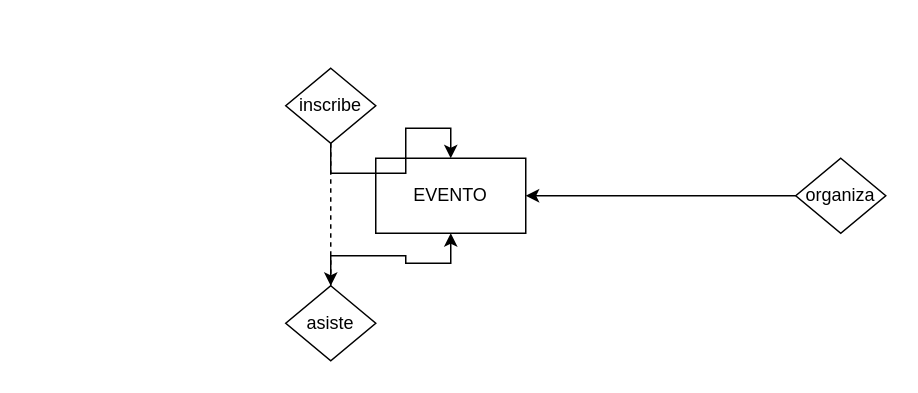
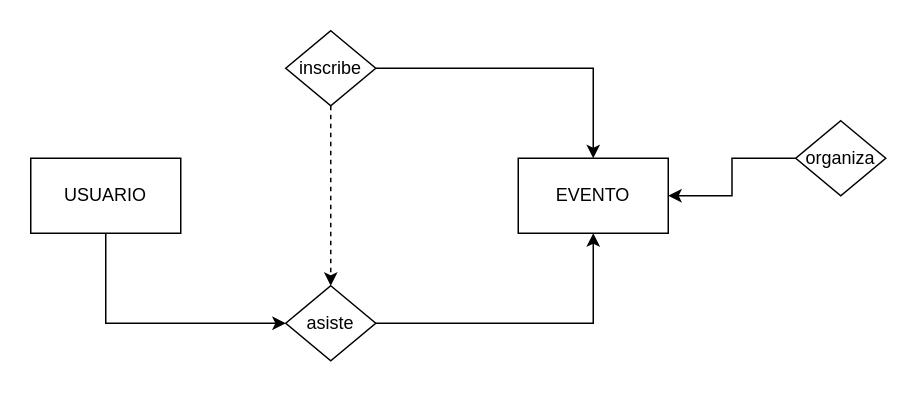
  <mxCell id="0" />
  <mxCell id="1" parent="0" />
- <mxCell id="4" value="EVENTO" style="html=1;dashed=0;whiteSpace=wrap;" vertex="1" parent="1"><mxGeometry x="250" y="105" width="100" height="50" as="geometry" /></mxCell>
+ <mxCell id="2" style="edgeStyle=orthogonalEdgeStyle;rounded=0;orthogonalLoop=1;jettySize=auto;html=1;entryX=0;entryY=0.5;entryDx=0;entryDy=0;" edge="1" parent="1" source="3" target="11"><mxGeometry relative="1" as="geometry"><mxPoint x="130" y="230" as="targetPoint" /><Array as="points"><mxPoint x="70" y="215" /></Array></mxGeometry></mxCell>
+ <mxCell id="3" value="USUARIO" style="html=1;dashed=0;whiteSpace=wrap;" vertex="1" parent="1"><mxGeometry x="20" y="105" width="100" height="50" as="geometry" /></mxCell>
+ <mxCell id="4" value="EVENTO" style="html=1;dashed=0;whiteSpace=wrap;" vertex="1" parent="1"><mxGeometry x="345" y="105" width="100" height="50" as="geometry" /></mxCell>
  <mxCell id="5" style="edgeStyle=orthogonalEdgeStyle;rounded=0;orthogonalLoop=1;jettySize=auto;html=1;entryX=0.5;entryY=0;entryDx=0;entryDy=0;" edge="1" parent="1" source="7" target="4"><mxGeometry relative="1" as="geometry"><mxPoint x="400" y="45" as="targetPoint" /></mxGeometry></mxCell>
  <mxCell id="6" style="rounded=0;orthogonalLoop=1;jettySize=auto;html=1;entryX=0.5;entryY=0;entryDx=0;entryDy=0;strokeColor=default;elbow=vertical;dashed=1;" edge="1" parent="1" source="7" target="11"><mxGeometry relative="1" as="geometry" /></mxCell>
- <mxCell id="7" value="inscribe" style="shape=rhombus;html=1;dashed=0;whiteSpace=wrap;perimeter=rhombusPerimeter;" vertex="1" parent="1"><mxGeometry x="190" y="45" width="60" height="50" as="geometry" /></mxCell>
+ <mxCell id="7" value="inscribe" style="shape=rhombus;html=1;dashed=0;whiteSpace=wrap;perimeter=rhombusPerimeter;" vertex="1" parent="1"><mxGeometry x="190" y="20" width="60" height="50" as="geometry" /></mxCell>
  <mxCell id="8" style="edgeStyle=orthogonalEdgeStyle;rounded=0;orthogonalLoop=1;jettySize=auto;html=1;entryX=1;entryY=0.5;entryDx=0;entryDy=0;" edge="1" parent="1" source="9" target="4"><mxGeometry relative="1" as="geometry" /></mxCell>
- <mxCell id="9" value="organiza" style="shape=rhombus;html=1;dashed=0;whiteSpace=wrap;perimeter=rhombusPerimeter;" vertex="1" parent="1"><mxGeometry x="530" y="105" width="60" height="50" as="geometry" /></mxCell>
+ <mxCell id="9" value="organiza" style="shape=rhombus;html=1;dashed=0;whiteSpace=wrap;perimeter=rhombusPerimeter;" vertex="1" parent="1"><mxGeometry x="530" y="80" width="60" height="50" as="geometry" /></mxCell>
  <mxCell id="10" style="edgeStyle=orthogonalEdgeStyle;rounded=0;orthogonalLoop=1;jettySize=auto;html=1;entryX=0.5;entryY=1;entryDx=0;entryDy=0;" edge="1" parent="1" source="11" target="4"><mxGeometry relative="1" as="geometry" /></mxCell>
  <mxCell id="11" value="asiste" style="shape=rhombus;html=1;dashed=0;whiteSpace=wrap;perimeter=rhombusPerimeter;" vertex="1" parent="1"><mxGeometry x="190" y="190" width="60" height="50" as="geometry" /></mxCell>
